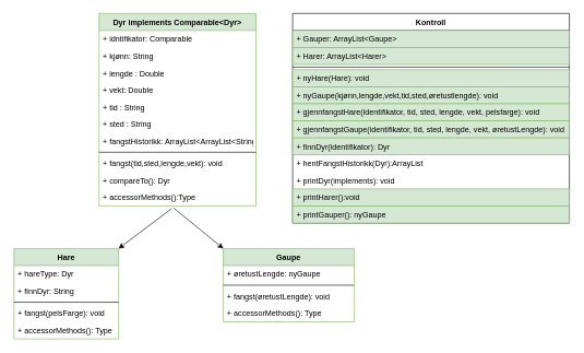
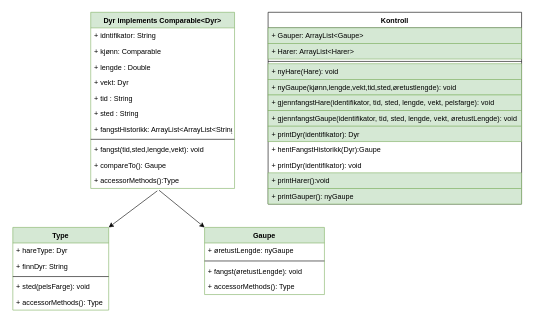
  <mxCell id="0" />
  <mxCell id="1" parent="0" />
  <mxCell id="2" value="" style="endArrow=classic;html=1;exitX=0.463;exitY=1.154;exitDx=0;exitDy=0;exitPerimeter=0;entryX=1;entryY=0;entryDx=0;entryDy=0;" edge="1" parent="1" source="15" target="21"><mxGeometry width="50" height="50" relative="1" as="geometry"><mxPoint x="20" y="450" as="sourcePoint" /><mxPoint x="70" y="400" as="targetPoint" /></mxGeometry></mxCell>
  <mxCell id="3" value="" style="endArrow=classic;html=1;exitX=0.475;exitY=1.115;exitDx=0;exitDy=0;exitPerimeter=0;entryX=0;entryY=0;entryDx=0;entryDy=0;elbow=vertical;" edge="1" parent="1" source="15" target="16"><mxGeometry width="50" height="50" relative="1" as="geometry"><mxPoint x="240" y="450" as="sourcePoint" /><mxPoint x="290" y="400" as="targetPoint" /></mxGeometry></mxCell>
  <mxCell id="4" value="Dyr implements Comparable&lt;Dyr&gt;" style="swimlane;fontStyle=1;align=center;verticalAlign=top;childLayout=stackLayout;horizontal=1;startSize=26;horizontalStack=0;resizeParent=1;resizeParentMax=0;resizeLast=0;collapsible=1;marginBottom=0;fillColor=#d5e8d4;strokeColor=#82b366;" vertex="1" parent="1"><mxGeometry x="150" y="20" width="240" height="294" as="geometry" /></mxCell>
- <mxCell id="5" value="+ idntifikator: Comparable" style="text;strokeColor=none;fillColor=none;align=left;verticalAlign=top;spacingLeft=4;spacingRight=4;overflow=hidden;rotatable=0;points=[[0,0.5],[1,0.5]];portConstraint=eastwest;" vertex="1" parent="4"><mxGeometry y="26" width="240" height="26" as="geometry" /></mxCell>
- <mxCell id="6" value="+ kjønn: String" style="text;strokeColor=none;fillColor=none;align=left;verticalAlign=top;spacingLeft=4;spacingRight=4;overflow=hidden;rotatable=0;points=[[0,0.5],[1,0.5]];portConstraint=eastwest;" vertex="1" parent="4"><mxGeometry y="52" width="240" height="26" as="geometry" /></mxCell>
+ <mxCell id="5" value="+ idntifikator: String" style="text;strokeColor=none;fillColor=none;align=left;verticalAlign=top;spacingLeft=4;spacingRight=4;overflow=hidden;rotatable=0;points=[[0,0.5],[1,0.5]];portConstraint=eastwest;" vertex="1" parent="4"><mxGeometry y="26" width="240" height="26" as="geometry" /></mxCell>
+ <mxCell id="6" value="+ kjønn: Comparable" style="text;strokeColor=none;fillColor=none;align=left;verticalAlign=top;spacingLeft=4;spacingRight=4;overflow=hidden;rotatable=0;points=[[0,0.5],[1,0.5]];portConstraint=eastwest;" vertex="1" parent="4"><mxGeometry y="52" width="240" height="26" as="geometry" /></mxCell>
  <mxCell id="7" value="+ lengde : Double" style="text;strokeColor=none;fillColor=none;align=left;verticalAlign=top;spacingLeft=4;spacingRight=4;overflow=hidden;rotatable=0;points=[[0,0.5],[1,0.5]];portConstraint=eastwest;" vertex="1" parent="4"><mxGeometry y="78" width="240" height="26" as="geometry" /></mxCell>
- <mxCell id="8" value="+ vekt: Double" style="text;strokeColor=none;fillColor=none;align=left;verticalAlign=top;spacingLeft=4;spacingRight=4;overflow=hidden;rotatable=0;points=[[0,0.5],[1,0.5]];portConstraint=eastwest;" vertex="1" parent="4"><mxGeometry y="104" width="240" height="26" as="geometry" /></mxCell>
+ <mxCell id="8" value="+ vekt: Dyr" style="text;strokeColor=none;fillColor=none;align=left;verticalAlign=top;spacingLeft=4;spacingRight=4;overflow=hidden;rotatable=0;points=[[0,0.5],[1,0.5]];portConstraint=eastwest;" vertex="1" parent="4"><mxGeometry y="104" width="240" height="26" as="geometry" /></mxCell>
  <mxCell id="9" value="+ tid : String" style="text;strokeColor=none;fillColor=none;align=left;verticalAlign=top;spacingLeft=4;spacingRight=4;overflow=hidden;rotatable=0;points=[[0,0.5],[1,0.5]];portConstraint=eastwest;" vertex="1" parent="4"><mxGeometry y="130" width="240" height="26" as="geometry" /></mxCell>
  <mxCell id="10" value="+ sted : String" style="text;strokeColor=none;fillColor=none;align=left;verticalAlign=top;spacingLeft=4;spacingRight=4;overflow=hidden;rotatable=0;points=[[0,0.5],[1,0.5]];portConstraint=eastwest;" vertex="1" parent="4"><mxGeometry y="156" width="240" height="26" as="geometry" /></mxCell>
  <mxCell id="11" value="+ fangstHistorikk: ArrayList&lt;ArrayList&lt;String&gt;&gt;" style="text;strokeColor=none;fillColor=none;align=left;verticalAlign=top;spacingLeft=4;spacingRight=4;overflow=hidden;rotatable=0;points=[[0,0.5],[1,0.5]];portConstraint=eastwest;" vertex="1" parent="4"><mxGeometry y="182" width="240" height="26" as="geometry" /></mxCell>
  <mxCell id="12" value="" style="line;strokeWidth=1;fillColor=none;align=left;verticalAlign=middle;spacingTop=-1;spacingLeft=3;spacingRight=3;rotatable=0;labelPosition=right;points=[];portConstraint=eastwest;" vertex="1" parent="4"><mxGeometry y="208" width="240" height="8" as="geometry" /></mxCell>
  <mxCell id="13" value="+ fangst(tid,sted,lengde,vekt): void" style="text;strokeColor=none;fillColor=none;align=left;verticalAlign=top;spacingLeft=4;spacingRight=4;overflow=hidden;rotatable=0;points=[[0,0.5],[1,0.5]];portConstraint=eastwest;" vertex="1" parent="4"><mxGeometry y="216" width="240" height="26" as="geometry" /></mxCell>
- <mxCell id="14" value="+ compareTo(): Dyr" style="text;strokeColor=none;fillColor=none;align=left;verticalAlign=top;spacingLeft=4;spacingRight=4;overflow=hidden;rotatable=0;points=[[0,0.5],[1,0.5]];portConstraint=eastwest;" vertex="1" parent="4"><mxGeometry y="242" width="240" height="26" as="geometry" /></mxCell>
+ <mxCell id="14" value="+ compareTo(): Gaupe" style="text;strokeColor=none;fillColor=none;align=left;verticalAlign=top;spacingLeft=4;spacingRight=4;overflow=hidden;rotatable=0;points=[[0,0.5],[1,0.5]];portConstraint=eastwest;" vertex="1" parent="4"><mxGeometry y="242" width="240" height="26" as="geometry" /></mxCell>
  <mxCell id="15" value="+ accessorMethods():Type" style="text;strokeColor=none;fillColor=none;align=left;verticalAlign=top;spacingLeft=4;spacingRight=4;overflow=hidden;rotatable=0;points=[[0,0.5],[1,0.5]];portConstraint=eastwest;" vertex="1" parent="4"><mxGeometry y="268" width="240" height="26" as="geometry" /></mxCell>
  <mxCell id="16" value="Gaupe" style="swimlane;fontStyle=1;align=center;verticalAlign=top;childLayout=stackLayout;horizontal=1;startSize=26;horizontalStack=0;resizeParent=1;resizeParentMax=0;resizeLast=0;collapsible=1;marginBottom=0;fillColor=#d5e8d4;strokeColor=#82b366;" vertex="1" parent="1"><mxGeometry x="340" y="379" width="200" height="112" as="geometry" /></mxCell>
  <mxCell id="17" value="+ øretustLengde: nyGaupe" style="text;strokeColor=none;fillColor=none;align=left;verticalAlign=top;spacingLeft=4;spacingRight=4;overflow=hidden;rotatable=0;points=[[0,0.5],[1,0.5]];portConstraint=eastwest;" vertex="1" parent="16"><mxGeometry y="26" width="200" height="26" as="geometry" /></mxCell>
  <mxCell id="18" value="" style="line;strokeWidth=1;fillColor=none;align=left;verticalAlign=middle;spacingTop=-1;spacingLeft=3;spacingRight=3;rotatable=0;labelPosition=right;points=[];portConstraint=eastwest;" vertex="1" parent="16"><mxGeometry y="52" width="200" height="8" as="geometry" /></mxCell>
  <mxCell id="19" value="+ fangst(øretustLengde): void" style="text;strokeColor=none;fillColor=none;align=left;verticalAlign=top;spacingLeft=4;spacingRight=4;overflow=hidden;rotatable=0;points=[[0,0.5],[1,0.5]];portConstraint=eastwest;" vertex="1" parent="16"><mxGeometry y="60" width="200" height="26" as="geometry" /></mxCell>
  <mxCell id="20" value="+ accessorMethods(): Type" style="text;strokeColor=none;fillColor=none;align=left;verticalAlign=top;spacingLeft=4;spacingRight=4;overflow=hidden;rotatable=0;points=[[0,0.5],[1,0.5]];portConstraint=eastwest;" vertex="1" parent="16"><mxGeometry y="86" width="200" height="26" as="geometry" /></mxCell>
- <mxCell id="21" value="Hare" style="swimlane;fontStyle=1;align=center;verticalAlign=top;childLayout=stackLayout;horizontal=1;startSize=26;horizontalStack=0;resizeParent=1;resizeParentMax=0;resizeLast=0;collapsible=1;marginBottom=0;fillColor=#d5e8d4;strokeColor=#82b366;" vertex="1" parent="1"><mxGeometry x="20" y="379" width="160" height="138" as="geometry" /></mxCell>
+ <mxCell id="21" value="Type" style="swimlane;fontStyle=1;align=center;verticalAlign=top;childLayout=stackLayout;horizontal=1;startSize=26;horizontalStack=0;resizeParent=1;resizeParentMax=0;resizeLast=0;collapsible=1;marginBottom=0;fillColor=#d5e8d4;strokeColor=#82b366;" vertex="1" parent="1"><mxGeometry x="20" y="379" width="160" height="138" as="geometry" /></mxCell>
  <mxCell id="22" value="+ hareType: Dyr" style="text;strokeColor=none;fillColor=none;align=left;verticalAlign=top;spacingLeft=4;spacingRight=4;overflow=hidden;rotatable=0;points=[[0,0.5],[1,0.5]];portConstraint=eastwest;" vertex="1" parent="21"><mxGeometry y="26" width="160" height="26" as="geometry" /></mxCell>
  <mxCell id="23" value="+ finnDyr: String" style="text;strokeColor=none;fillColor=none;align=left;verticalAlign=top;spacingLeft=4;spacingRight=4;overflow=hidden;rotatable=0;points=[[0,0.5],[1,0.5]];portConstraint=eastwest;" vertex="1" parent="21"><mxGeometry y="52" width="160" height="26" as="geometry" /></mxCell>
  <mxCell id="24" value="" style="line;strokeWidth=1;fillColor=none;align=left;verticalAlign=middle;spacingTop=-1;spacingLeft=3;spacingRight=3;rotatable=0;labelPosition=right;points=[];portConstraint=eastwest;" vertex="1" parent="21"><mxGeometry y="78" width="160" height="8" as="geometry" /></mxCell>
- <mxCell id="25" value="+ fangst(pelsFarge): void" style="text;strokeColor=none;fillColor=none;align=left;verticalAlign=top;spacingLeft=4;spacingRight=4;overflow=hidden;rotatable=0;points=[[0,0.5],[1,0.5]];portConstraint=eastwest;" vertex="1" parent="21"><mxGeometry y="86" width="160" height="26" as="geometry" /></mxCell>
+ <mxCell id="25" value="+ sted(pelsFarge): void" style="text;strokeColor=none;fillColor=none;align=left;verticalAlign=top;spacingLeft=4;spacingRight=4;overflow=hidden;rotatable=0;points=[[0,0.5],[1,0.5]];portConstraint=eastwest;" vertex="1" parent="21"><mxGeometry y="86" width="160" height="26" as="geometry" /></mxCell>
  <mxCell id="26" value="+ accessorMethods(): Type" style="text;strokeColor=none;fillColor=none;align=left;verticalAlign=top;spacingLeft=4;spacingRight=4;overflow=hidden;rotatable=0;points=[[0,0.5],[1,0.5]];portConstraint=eastwest;" vertex="1" parent="21"><mxGeometry y="112" width="160" height="26" as="geometry" /></mxCell>
  <mxCell id="27" value="Kontroll" style="swimlane;fontStyle=1;align=center;verticalAlign=top;childLayout=stackLayout;horizontal=1;startSize=26;horizontalStack=0;resizeParent=1;resizeParentMax=0;resizeLast=0;collapsible=1;marginBottom=0;" vertex="1" parent="1"><mxGeometry x="446" y="20" width="423" height="320" as="geometry" /></mxCell>
  <mxCell id="28" value="+ Gauper: ArrayList&lt;Gaupe&gt;" style="text;strokeColor=#82b366;fillColor=#d5e8d4;align=left;verticalAlign=top;spacingLeft=4;spacingRight=4;overflow=hidden;rotatable=0;points=[[0,0.5],[1,0.5]];portConstraint=eastwest;" vertex="1" parent="27"><mxGeometry y="26" width="423" height="26" as="geometry" /></mxCell>
  <mxCell id="29" value="+ Harer: ArrayList&lt;Harer&gt;" style="text;strokeColor=#82b366;fillColor=#d5e8d4;align=left;verticalAlign=top;spacingLeft=4;spacingRight=4;overflow=hidden;rotatable=0;points=[[0,0.5],[1,0.5]];portConstraint=eastwest;" vertex="1" parent="27"><mxGeometry y="52" width="423" height="26" as="geometry" /></mxCell>
  <mxCell id="30" value="" style="line;strokeWidth=1;fillColor=none;align=left;verticalAlign=middle;spacingTop=-1;spacingLeft=3;spacingRight=3;rotatable=0;labelPosition=right;points=[];portConstraint=eastwest;" vertex="1" parent="27"><mxGeometry y="78" width="423" height="8" as="geometry" /></mxCell>
  <mxCell id="31" value="+ nyHare(Hare): void" style="text;strokeColor=#82b366;fillColor=#d5e8d4;align=left;verticalAlign=top;spacingLeft=4;spacingRight=4;overflow=hidden;rotatable=0;points=[[0,0.5],[1,0.5]];portConstraint=eastwest;" vertex="1" parent="27"><mxGeometry y="86" width="423" height="26" as="geometry" /></mxCell>
  <mxCell id="32" value="+ nyGaupe(kjønn,lengde,vekt,tid,sted,øretustlengde): void" style="text;strokeColor=#82b366;fillColor=#d5e8d4;align=left;verticalAlign=top;spacingLeft=4;spacingRight=4;overflow=hidden;rotatable=0;points=[[0,0.5],[1,0.5]];portConstraint=eastwest;" vertex="1" parent="27"><mxGeometry y="112" width="423" height="26" as="geometry" /></mxCell>
  <mxCell id="33" value="+ gjennfangstHare(identifikator, tid, sted, lengde, vekt, pelsfarge): void" style="text;strokeColor=#82b366;fillColor=#d5e8d4;align=left;verticalAlign=top;spacingLeft=4;spacingRight=4;overflow=hidden;rotatable=0;points=[[0,0.5],[1,0.5]];portConstraint=eastwest;" vertex="1" parent="27"><mxGeometry y="138" width="423" height="26" as="geometry" /></mxCell>
  <mxCell id="34" value="+ gjennfangstGaupe(identifikator, tid, sted, lengde, vekt, øretustLengde): void" style="text;strokeColor=#82b366;fillColor=#d5e8d4;align=left;verticalAlign=top;spacingLeft=4;spacingRight=4;overflow=hidden;rotatable=0;points=[[0,0.5],[1,0.5]];portConstraint=eastwest;" vertex="1" parent="27"><mxGeometry y="164" width="423" height="26" as="geometry" /></mxCell>
- <mxCell id="35" value="+ finnDyr(identifikator): Dyr" style="text;strokeColor=#82b366;fillColor=#d5e8d4;align=left;verticalAlign=top;spacingLeft=4;spacingRight=4;overflow=hidden;rotatable=0;points=[[0,0.5],[1,0.5]];portConstraint=eastwest;" vertex="1" parent="27"><mxGeometry y="190" width="423" height="26" as="geometry" /></mxCell>
- <mxCell id="36" value="+ hentFangstHistorikk(Dyr):ArrayList" style="text;strokeColor=none;fillColor=none;align=left;verticalAlign=top;spacingLeft=4;spacingRight=4;overflow=hidden;rotatable=0;points=[[0,0.5],[1,0.5]];portConstraint=eastwest;" vertex="1" parent="27"><mxGeometry y="216" width="423" height="26" as="geometry" /></mxCell>
- <mxCell id="37" value="+ printDyr(implements): void" style="text;align=left;verticalAlign=top;spacingLeft=4;spacingRight=4;overflow=hidden;rotatable=0;points=[[0,0.5],[1,0.5]];portConstraint=eastwest;" vertex="1" parent="27"><mxGeometry y="242" width="423" height="26" as="geometry" /></mxCell>
+ <mxCell id="35" value="+ printDyr(identifikator): Dyr" style="text;strokeColor=#82b366;fillColor=#d5e8d4;align=left;verticalAlign=top;spacingLeft=4;spacingRight=4;overflow=hidden;rotatable=0;points=[[0,0.5],[1,0.5]];portConstraint=eastwest;" vertex="1" parent="27"><mxGeometry y="190" width="423" height="26" as="geometry" /></mxCell>
+ <mxCell id="36" value="+ hentFangstHistorikk(Dyr):Gaupe" style="text;strokeColor=none;fillColor=none;align=left;verticalAlign=top;spacingLeft=4;spacingRight=4;overflow=hidden;rotatable=0;points=[[0,0.5],[1,0.5]];portConstraint=eastwest;" vertex="1" parent="27"><mxGeometry y="216" width="423" height="26" as="geometry" /></mxCell>
+ <mxCell id="37" value="+ printDyr(identifikator): void" style="text;align=left;verticalAlign=top;spacingLeft=4;spacingRight=4;overflow=hidden;rotatable=0;points=[[0,0.5],[1,0.5]];portConstraint=eastwest;" vertex="1" parent="27"><mxGeometry y="242" width="423" height="26" as="geometry" /></mxCell>
  <mxCell id="38" value="+ printHarer():void" style="text;strokeColor=#82b366;fillColor=#d5e8d4;align=left;verticalAlign=top;spacingLeft=4;spacingRight=4;overflow=hidden;rotatable=0;points=[[0,0.5],[1,0.5]];portConstraint=eastwest;" vertex="1" parent="27"><mxGeometry y="268" width="423" height="26" as="geometry" /></mxCell>
  <mxCell id="39" value="+ printGauper(): nyGaupe" style="text;strokeColor=#82b366;fillColor=#d5e8d4;align=left;verticalAlign=top;spacingLeft=4;spacingRight=4;overflow=hidden;rotatable=0;points=[[0,0.5],[1,0.5]];portConstraint=eastwest;" vertex="1" parent="27"><mxGeometry y="294" width="423" height="26" as="geometry" /></mxCell>
